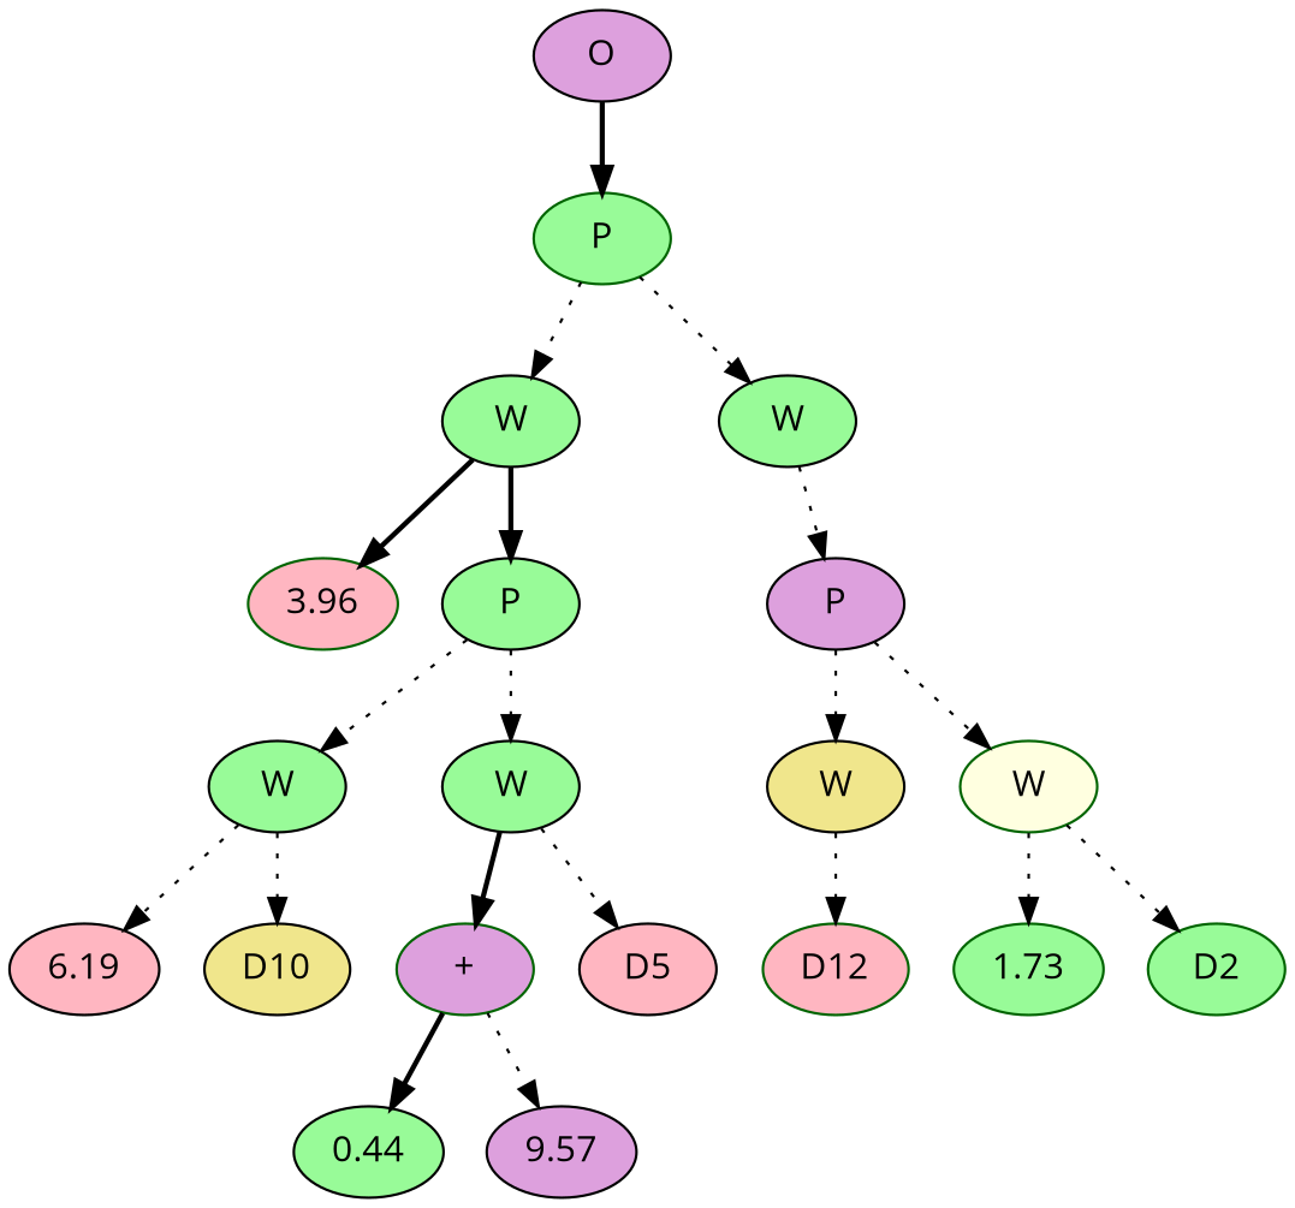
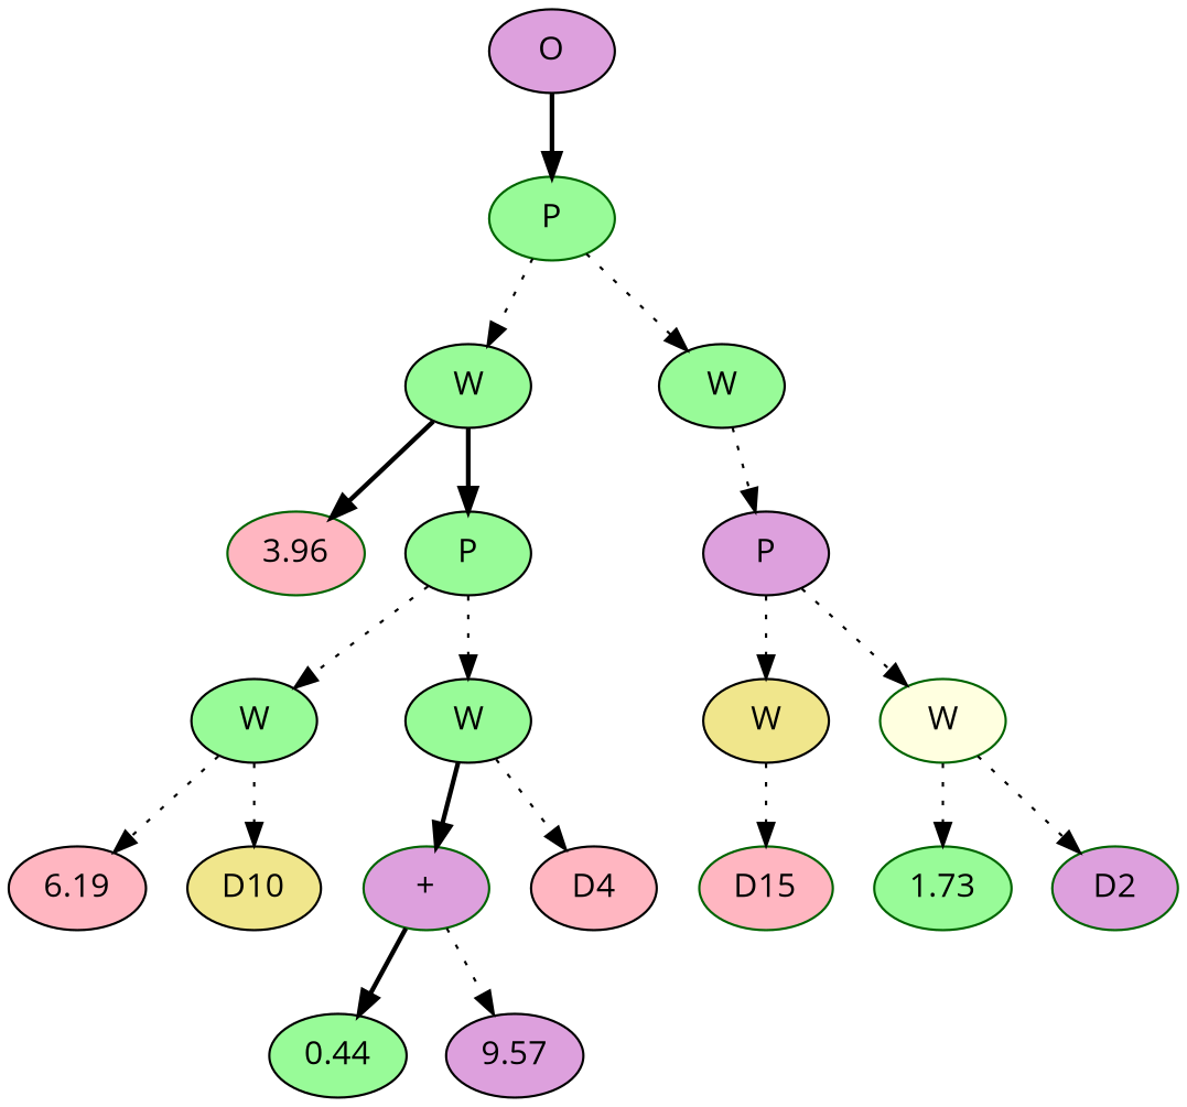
  digraph {
    fontname="Open Sans"
    node [color=black fillcolor=palegreen fontname="Open Sans" style=filled]
    edge [fontname="Open Sans" style=dotted]
    n1 [fillcolor=plum label=O]
    n2 [color=darkgreen label=P]
    n3 [label=W]
    n4 [label=W]
    n5 [color=darkgreen fillcolor=lightpink label=3.96]
    n6 [label=P]
    n7 [fillcolor=plum label=P]
    n8 [label=W]
    n9 [label=W]
    n10 [fillcolor=lightpink label=6.19]
    n11 [fillcolor=khaki label=D10]
    n12 [color=darkgreen fillcolor=plum label="+"]
-   n13 [fillcolor=lightpink label=D5]
+   n13 [fillcolor=lightpink label=D4]
    n14 [label=0.44]
    n15 [fillcolor=plum label=9.57]
    n16 [fillcolor=khaki label=W]
    n17 [color=darkgreen fillcolor=lightyellow label=W]
-   n18 [color=darkgreen fillcolor=lightpink label=D12]
+   n18 [color=darkgreen fillcolor=lightpink label=D15]
    n19 [color=darkgreen label=1.73]
-   n20 [color=darkgreen label=D2]
+   n20 [color=darkgreen fillcolor=plum label=D2]
    n1 -> n2 [style=bold]
    n2 -> n3
    n2 -> n4
    n3 -> n5 [style=bold]
    n3 -> n6 [style=bold]
    n4 -> n7
    n6 -> n8
    n6 -> n9
    n7 -> n16
    n7 -> n17
    n8 -> n10
    n8 -> n11
    n9 -> n12 [style=bold]
    n9 -> n13
    n12 -> n14 [style=bold]
    n12 -> n15
    n16 -> n18
    n17 -> n19
    n17 -> n20
  }
